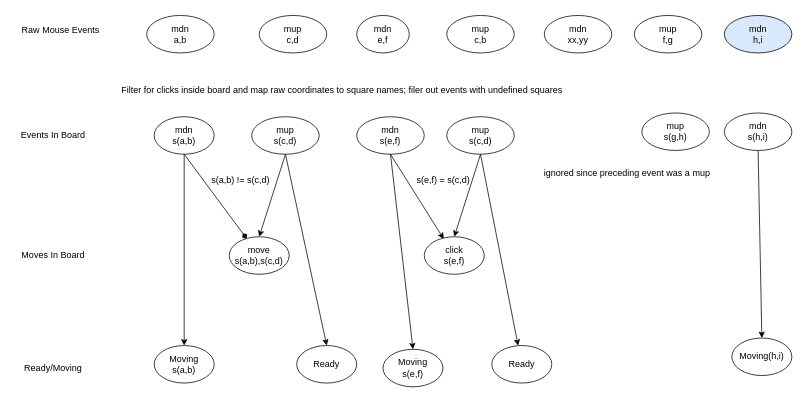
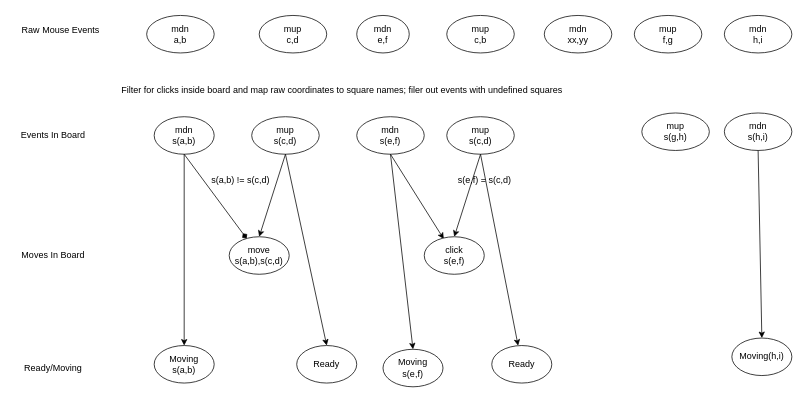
  <mxCell id="0" />
  <mxCell id="1" parent="0" />
  <mxCell id="2" value="mdn&lt;br&gt;a,b" style="ellipse;whiteSpace=wrap;html=1;" vertex="1" parent="1"><mxGeometry x="195" y="20" width="90" height="50" as="geometry" /></mxCell>
  <mxCell id="3" value="mup&lt;br&gt;c,d" style="ellipse;whiteSpace=wrap;html=1;" vertex="1" parent="1"><mxGeometry x="345" y="20" width="90" height="50" as="geometry" /></mxCell>
- <mxCell id="4" value="mdn&lt;br&gt;h,i" style="ellipse;whiteSpace=wrap;html=1;fillColor=#dae8fc;" vertex="1" parent="1"><mxGeometry x="965" y="20" width="90" height="50" as="geometry" /></mxCell>
+ <mxCell id="4" value="mdn&lt;br&gt;h,i" style="ellipse;whiteSpace=wrap;html=1;" vertex="1" parent="1"><mxGeometry x="965" y="20" width="90" height="50" as="geometry" /></mxCell>
  <mxCell id="5" value="mdn&lt;br&gt;e,f" style="ellipse;whiteSpace=wrap;html=1;" vertex="1" parent="1"><mxGeometry x="475" y="20" width="70" height="50" as="geometry" /></mxCell>
  <mxCell id="6" value="mdn&lt;br&gt;xx,yy" style="ellipse;whiteSpace=wrap;html=1;" vertex="1" parent="1"><mxGeometry x="725" y="20" width="90" height="50" as="geometry" /></mxCell>
  <mxCell id="7" value="mup&lt;br&gt;c,b" style="ellipse;whiteSpace=wrap;html=1;" vertex="1" parent="1"><mxGeometry x="595" y="20" width="90" height="50" as="geometry" /></mxCell>
  <mxCell id="8" value="mup&lt;br&gt;f,g" style="ellipse;whiteSpace=wrap;html=1;" vertex="1" parent="1"><mxGeometry x="845" y="20" width="90" height="50" as="geometry" /></mxCell>
  <mxCell id="9" value="mdn&lt;br&gt;s(a,b)" style="ellipse;whiteSpace=wrap;html=1;" vertex="1" parent="1"><mxGeometry x="205" y="155" width="80" height="50" as="geometry" /></mxCell>
  <mxCell id="10" value="move&lt;br&gt;s(a,b),s(c,d)" style="ellipse;whiteSpace=wrap;html=1;" vertex="1" parent="1"><mxGeometry x="305" y="315" width="80" height="50" as="geometry" /></mxCell>
  <mxCell id="11" value="Raw Mouse Events" style="text;html=1;resizable=0;autosize=1;align=center;verticalAlign=middle;points=[];fillColor=none;strokeColor=none;rounded=0;" vertex="1" parent="1"><mxGeometry x="20" y="30" width="120" height="20" as="geometry" /></mxCell>
  <mxCell id="12" value="Events In Board" style="text;html=1;resizable=0;autosize=1;align=center;verticalAlign=middle;points=[];fillColor=none;strokeColor=none;rounded=0;" vertex="1" parent="1"><mxGeometry x="20" y="170" width="100" height="20" as="geometry" /></mxCell>
  <mxCell id="13" value="mup&lt;br&gt;s(c,d)" style="ellipse;whiteSpace=wrap;html=1;" vertex="1" parent="1"><mxGeometry x="335" y="155" width="90" height="50" as="geometry" /></mxCell>
  <mxCell id="14" value="Filter for clicks inside board and map raw coordinates to square names; filer out events with undefined squares" style="text;html=1;resizable=0;autosize=1;align=center;verticalAlign=middle;points=[];fillColor=none;strokeColor=none;rounded=0;" vertex="1" parent="1"><mxGeometry x="155" y="110" width="600" height="20" as="geometry" /></mxCell>
  <mxCell id="15" value="mup&lt;br&gt;s(c,d)" style="ellipse;whiteSpace=wrap;html=1;" vertex="1" parent="1"><mxGeometry x="595" y="155" width="90" height="50" as="geometry" /></mxCell>
  <mxCell id="16" value="s(a,b) != s(c,d)" style="text;html=1;resizable=0;autosize=1;align=center;verticalAlign=middle;points=[];fillColor=none;strokeColor=none;rounded=0;" vertex="1" parent="1"><mxGeometry x="275" y="230" width="90" height="20" as="geometry" /></mxCell>
  <mxCell id="17" value="" style="endArrow=diamond;html=1;exitX=0.5;exitY=1;exitDx=0;exitDy=0;" edge="1" parent="1" source="9" target="10"><mxGeometry width="50" height="50" relative="1" as="geometry"><mxPoint x="585" y="110" as="sourcePoint" /><mxPoint x="635" y="60" as="targetPoint" /></mxGeometry></mxCell>
  <mxCell id="18" value="" style="endArrow=classic;html=1;exitX=0.5;exitY=1;exitDx=0;exitDy=0;entryX=0.5;entryY=0;entryDx=0;entryDy=0;" edge="1" parent="1" source="13" target="10"><mxGeometry width="50" height="50" relative="1" as="geometry"><mxPoint x="585" y="110" as="sourcePoint" /><mxPoint x="380" y="290" as="targetPoint" /></mxGeometry></mxCell>
  <mxCell id="19" value="mdn&lt;br&gt;s(e,f)" style="ellipse;whiteSpace=wrap;html=1;" vertex="1" parent="1"><mxGeometry x="475" y="155" width="90" height="50" as="geometry" /></mxCell>
  <mxCell id="20" value="" style="endArrow=classic;html=1;exitX=0.5;exitY=1;exitDx=0;exitDy=0;entryX=0.325;entryY=0.06;entryDx=0;entryDy=0;entryPerimeter=0;" edge="1" parent="1" source="19" target="22"><mxGeometry width="50" height="50" relative="1" as="geometry"><mxPoint x="515" y="210" as="sourcePoint" /><mxPoint x="615" y="310" as="targetPoint" /></mxGeometry></mxCell>
- <mxCell id="21" value="s(e,f) = s(c,d)" style="text;html=1;resizable=0;autosize=1;align=center;verticalAlign=middle;points=[];fillColor=none;strokeColor=none;rounded=0;" vertex="1" parent="1"><mxGeometry x="545" y="230" width="90" height="20" as="geometry" /></mxCell>
+ <mxCell id="21" value="s(e,f) = s(c,d)" style="text;html=1;resizable=0;autosize=1;align=center;verticalAlign=middle;points=[];fillColor=none;strokeColor=none;rounded=0;" vertex="1" parent="1"><mxGeometry x="600" y="230" width="90" height="20" as="geometry" /></mxCell>
  <mxCell id="22" value="click&lt;br&gt;s(e,f)" style="ellipse;whiteSpace=wrap;html=1;" vertex="1" parent="1"><mxGeometry x="565" y="315" width="80" height="50" as="geometry" /></mxCell>
  <mxCell id="23" value="" style="endArrow=classic;html=1;entryX=0.5;entryY=0;entryDx=0;entryDy=0;exitX=0.5;exitY=1;exitDx=0;exitDy=0;" edge="1" parent="1" source="15" target="22"><mxGeometry width="50" height="50" relative="1" as="geometry"><mxPoint x="640" y="210" as="sourcePoint" /><mxPoint x="635" y="200" as="targetPoint" /></mxGeometry></mxCell>
  <mxCell id="24" value="mup&lt;br&gt;s(g,h)" style="ellipse;whiteSpace=wrap;html=1;" vertex="1" parent="1"><mxGeometry x="855" y="150" width="90" height="50" as="geometry" /></mxCell>
- <mxCell id="25" value="ignored since preceding event was a mup" style="text;html=1;resizable=0;autosize=1;align=center;verticalAlign=middle;points=[];fillColor=none;strokeColor=none;rounded=0;" vertex="1" parent="1"><mxGeometry x="715" y="220" width="240" height="20" as="geometry" /></mxCell>
  <mxCell id="26" value="mdn&lt;br&gt;s(h,i)" style="ellipse;whiteSpace=wrap;html=1;" vertex="1" parent="1"><mxGeometry x="965" y="150" width="90" height="50" as="geometry" /></mxCell>
  <mxCell id="27" value="Moving(h,i)" style="ellipse;whiteSpace=wrap;html=1;" vertex="1" parent="1"><mxGeometry x="975" y="450" width="80" height="50" as="geometry" /></mxCell>
  <mxCell id="28" value="" style="endArrow=classic;html=1;entryX=0.5;entryY=0;entryDx=0;entryDy=0;exitX=0.5;exitY=1;exitDx=0;exitDy=0;entryPerimeter=0;" edge="1" parent="1" source="26" target="27"><mxGeometry width="50" height="50" relative="1" as="geometry"><mxPoint x="650" y="215" as="sourcePoint" /><mxPoint x="650" y="300" as="targetPoint" /><Array as="points" /></mxGeometry></mxCell>
  <mxCell id="29" value="Moves In Board" style="text;html=1;resizable=0;autosize=1;align=center;verticalAlign=middle;points=[];fillColor=none;strokeColor=none;rounded=0;" vertex="1" parent="1"><mxGeometry x="20" y="330" width="100" height="20" as="geometry" /></mxCell>
  <mxCell id="30" value="Ready/Moving" style="text;html=1;resizable=0;autosize=1;align=center;verticalAlign=middle;points=[];fillColor=none;strokeColor=none;rounded=0;" vertex="1" parent="1"><mxGeometry x="25" y="480" width="90" height="20" as="geometry" /></mxCell>
  <mxCell id="31" value="Moving&lt;br&gt;s(a,b)" style="ellipse;whiteSpace=wrap;html=1;" vertex="1" parent="1"><mxGeometry x="205" y="460" width="80" height="50" as="geometry" /></mxCell>
  <mxCell id="32" value="" style="endArrow=classic;html=1;exitX=0.5;exitY=1;exitDx=0;exitDy=0;entryX=0.5;entryY=0;entryDx=0;entryDy=0;entryPerimeter=0;" edge="1" parent="1" source="9" target="31"><mxGeometry width="50" height="50" relative="1" as="geometry"><mxPoint x="585" y="340" as="sourcePoint" /><mxPoint x="635" y="290" as="targetPoint" /></mxGeometry></mxCell>
  <mxCell id="33" value="Ready" style="ellipse;whiteSpace=wrap;html=1;" vertex="1" parent="1"><mxGeometry x="395" y="460" width="80" height="50" as="geometry" /></mxCell>
  <mxCell id="34" value="" style="endArrow=classic;html=1;exitX=0.5;exitY=1;exitDx=0;exitDy=0;entryX=0.5;entryY=0;entryDx=0;entryDy=0;" edge="1" parent="1" source="13" target="33"><mxGeometry width="50" height="50" relative="1" as="geometry"><mxPoint x="585" y="340" as="sourcePoint" /><mxPoint x="635" y="290" as="targetPoint" /></mxGeometry></mxCell>
  <mxCell id="35" value="Moving&lt;br&gt;s(e,f)" style="ellipse;whiteSpace=wrap;html=1;" vertex="1" parent="1"><mxGeometry x="510" y="465" width="80" height="50" as="geometry" /></mxCell>
  <mxCell id="36" value="" style="endArrow=classic;html=1;entryX=0.5;entryY=0;entryDx=0;entryDy=0;exitX=0.5;exitY=1;exitDx=0;exitDy=0;" edge="1" parent="1" source="19" target="35"><mxGeometry width="50" height="50" relative="1" as="geometry"><mxPoint x="525" y="210" as="sourcePoint" /><mxPoint x="445" y="470" as="targetPoint" /></mxGeometry></mxCell>
  <mxCell id="37" value="Ready" style="ellipse;whiteSpace=wrap;html=1;" vertex="1" parent="1"><mxGeometry x="655" y="460" width="80" height="50" as="geometry" /></mxCell>
  <mxCell id="38" value="" style="endArrow=classic;html=1;exitX=0.5;exitY=1;exitDx=0;exitDy=0;" edge="1" parent="1" source="15" target="37"><mxGeometry width="50" height="50" relative="1" as="geometry"><mxPoint x="585" y="400" as="sourcePoint" /><mxPoint x="635" y="350" as="targetPoint" /></mxGeometry></mxCell>
